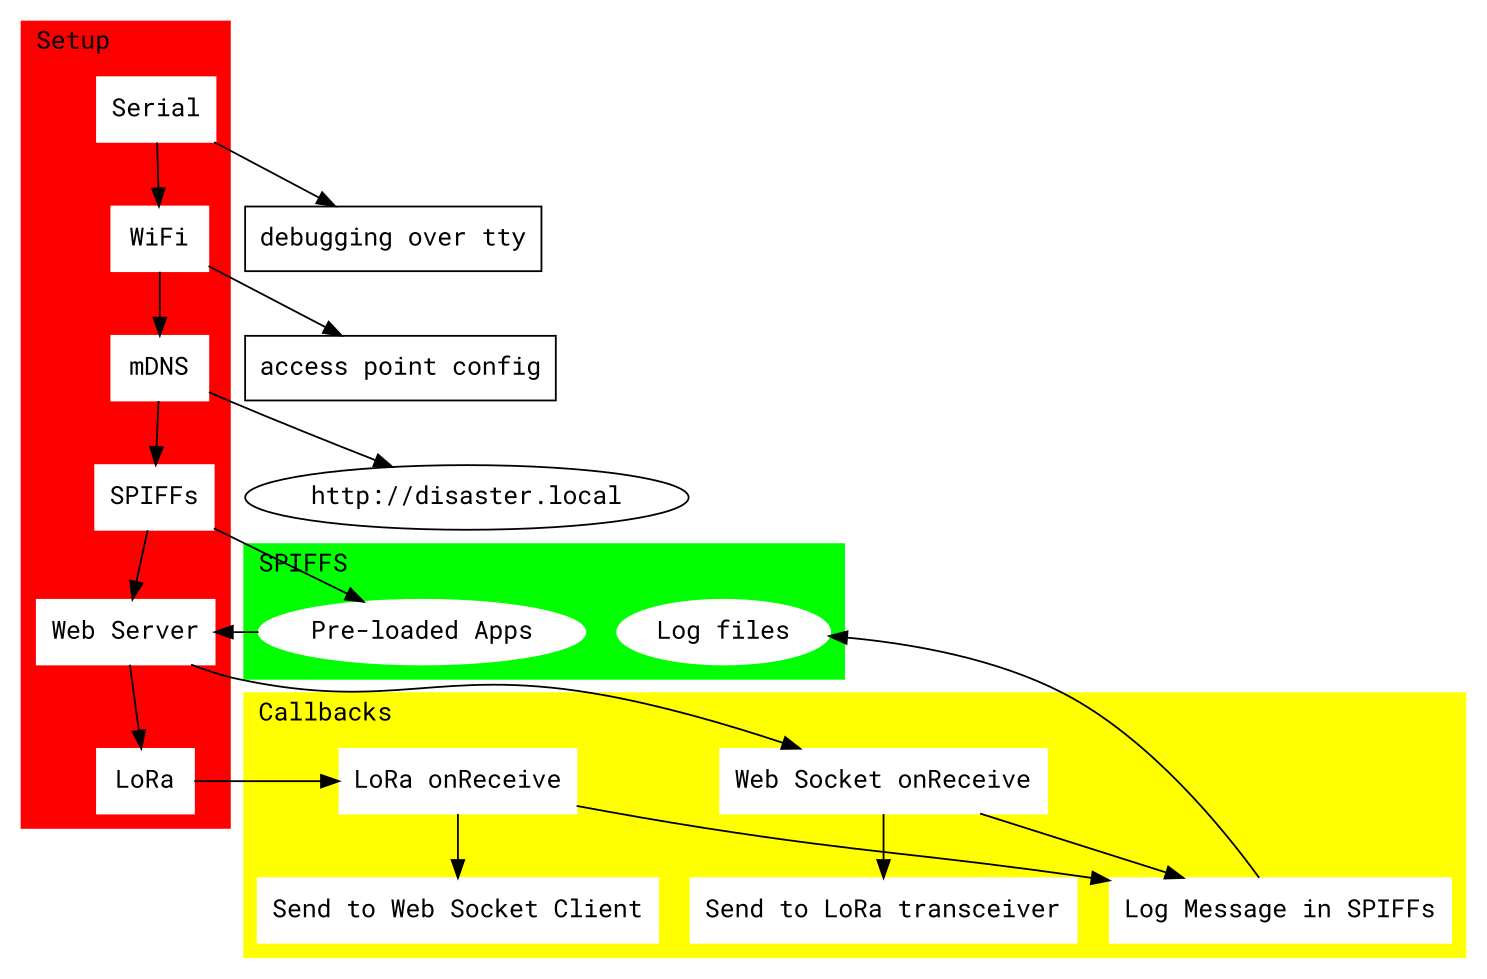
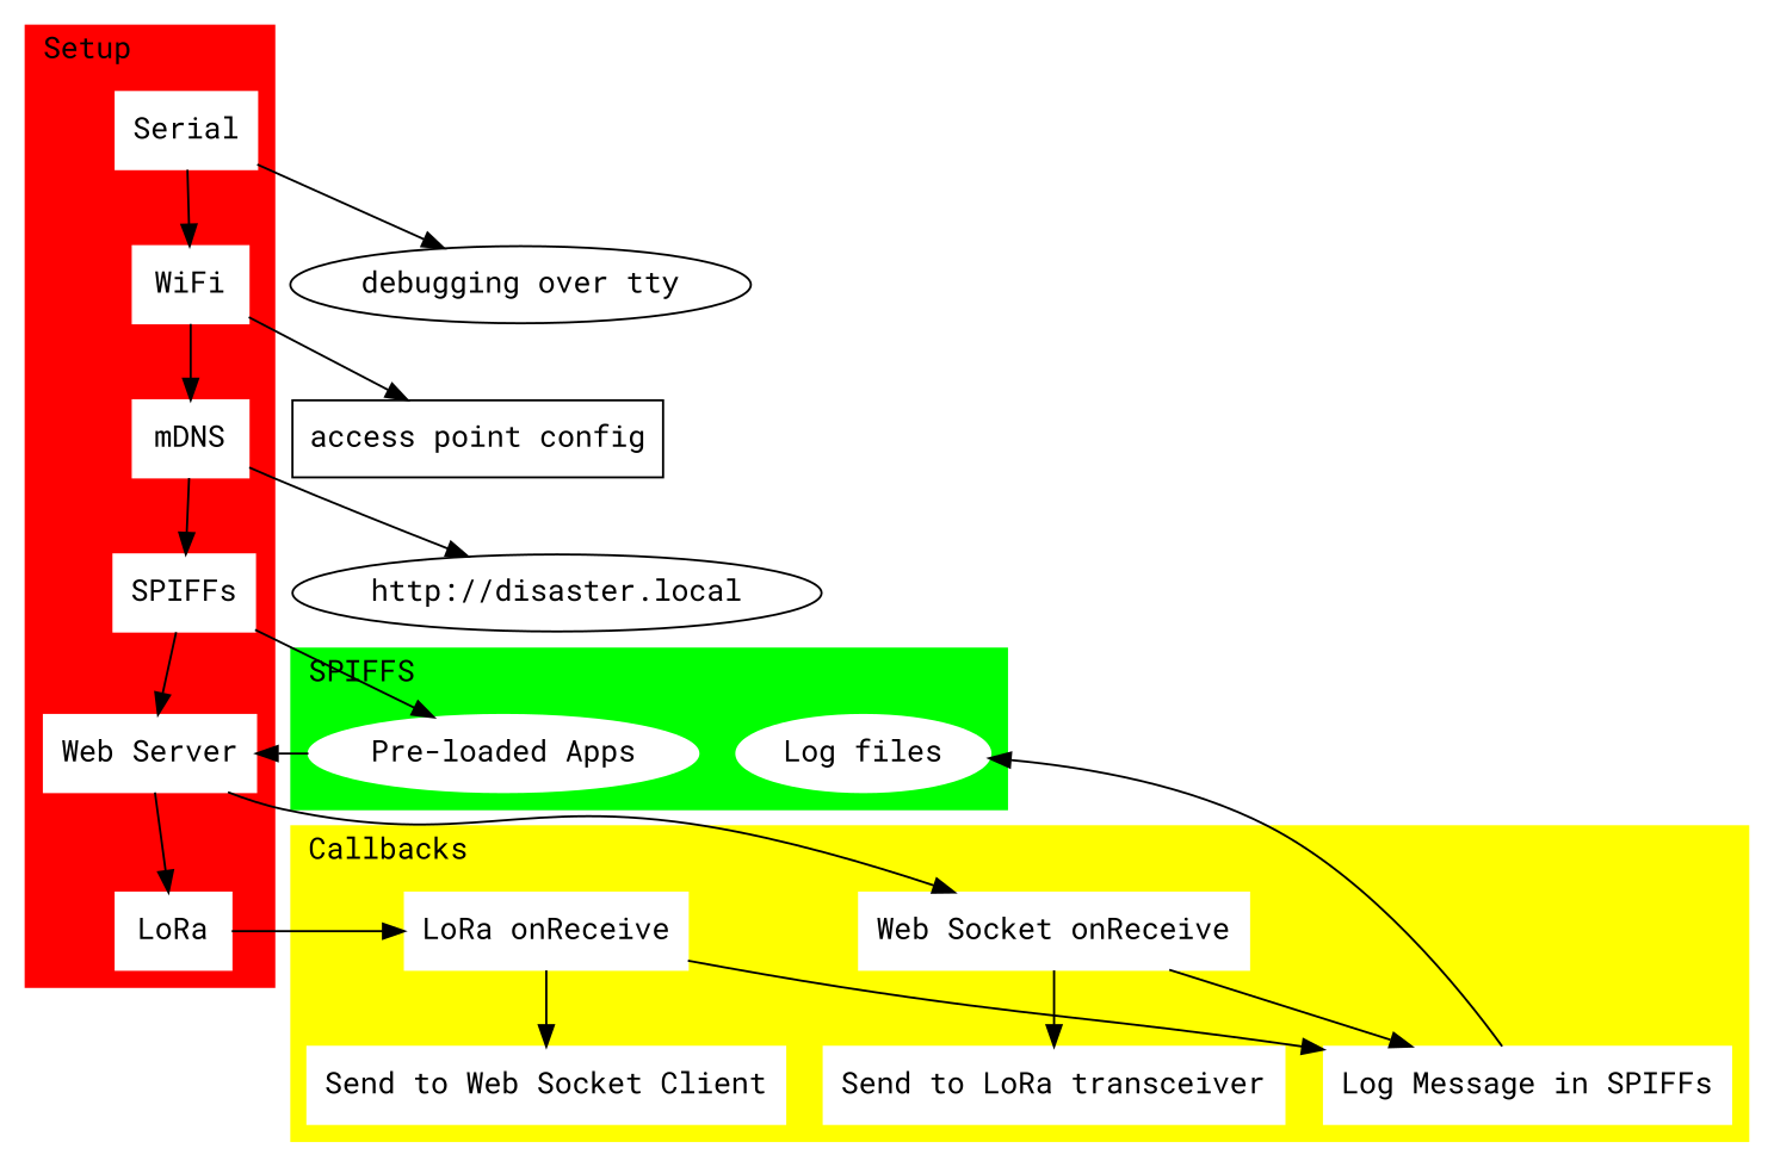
  digraph {
    fontname="Roboto Mono"
    labeljust=l
    style=filled
    node [color=white fontname="Roboto Mono" shape=box style=filled]
    edge [fontname="Roboto Mono"]
    n1 [label=Serial]
    n2 [label=WiFi]
    n3 [label=mDNS]
    n4 [label=SPIFFs]
    n5 [label="Web Server"]
    n6 [label=LoRa]
    n7 [label="Log files" shape=""]
    n8 [label="Pre-loaded Apps" shape=""]
    n9 [label="Web Socket onReceive"]
    n10 [label="LoRa onReceive"]
    n11 [label="Log Message in SPIFFs"]
    n12 [label="Send to LoRa transceiver"]
    n13 [label="Send to Web Socket Client"]
-   n14 [label="debugging over tty" color="" style=""]
+   n14 [label="debugging over tty" shape=ellipse color="" style=""]
    n15 [label="access point config" color="" style=""]
    n16 [label="http://disaster.local" shape=ellipse color="" style=""]
    subgraph cluster_1 {
      color=red
      label=Setup
      n1
      n2
      n3
      n4
      n5
      n6
    }
    subgraph cluster_2 {
      color=green
      label=SPIFFS
      n7
      n8
    }
    subgraph cluster_3 {
      color=yellow
      label=Callbacks
      n9
      n10
      n11
      n12
      n13
    }
    n1 -> n2
    n1 -> n14
    n2 -> n3
    n2 -> n15
    n3 -> n4
    n3 -> n16
    n4 -> n5
    n4 -> n8
    n5 -> n6
    n5 -> n9
    n6 -> n10
    n8 -> n5
    n9 -> n11
    n9 -> n12
    n10 -> n11
    n10 -> n13
    n11 -> n7
  }
